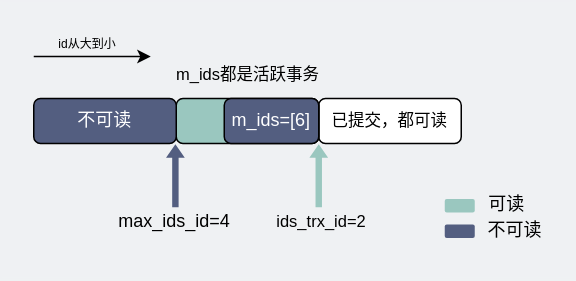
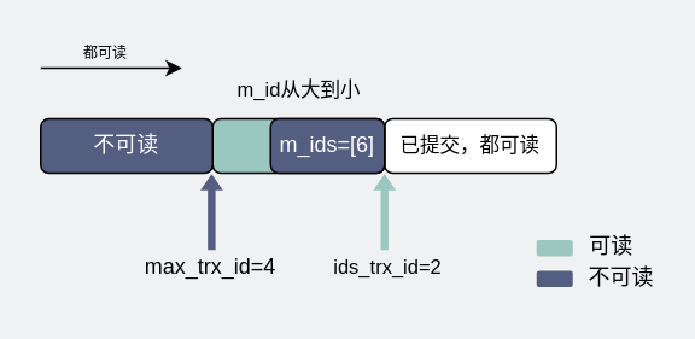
  <mxCell id="0" />
  <mxCell id="1" parent="0" />
  <mxCell id="2" value="&lt;span style=&quot;font-size: 11px&quot;&gt;已提交，都可读&lt;/span&gt;" style="rounded=1;whiteSpace=wrap;html=1;fillColor=#ffffff;" parent="1" vertex="1"><mxGeometry x="212" y="65" width="95" height="30" as="geometry" /></mxCell>
  <mxCell id="3" value="" style="rounded=1;whiteSpace=wrap;html=1;fillColor=#9AC7BF;" parent="1" vertex="1"><mxGeometry x="117" y="65" width="95" height="30" as="geometry" /></mxCell>
  <mxCell id="4" value="不可读" style="rounded=1;whiteSpace=wrap;html=1;fillColor=#535E80;fontColor=#FFFFFF;" parent="1" vertex="1"><mxGeometry x="22" y="65" width="95" height="30" as="geometry" /></mxCell>
  <mxCell id="5" value="" style="shape=flexArrow;endArrow=classic;html=1;rounded=0;strokeColor=none;fillColor=#535E80;endWidth=7.212;endSize=2.665;width=4.279;" parent="1" edge="1"><mxGeometry width="50" height="50" relative="1" as="geometry"><mxPoint x="116.43" y="138" as="sourcePoint" /><mxPoint x="116.43" y="95" as="targetPoint" /></mxGeometry></mxCell>
- <mxCell id="6" value="max_ids_id=4" style="text;html=1;strokeColor=none;fillColor=none;align=center;verticalAlign=middle;whiteSpace=wrap;rounded=0;" parent="1" vertex="1"><mxGeometry x="86" y="132" width="60" height="30" as="geometry" /></mxCell>
+ <mxCell id="6" value="max_trx_id=4" style="text;html=1;strokeColor=none;fillColor=none;align=center;verticalAlign=middle;whiteSpace=wrap;rounded=0;" parent="1" vertex="1"><mxGeometry x="86" y="132" width="60" height="30" as="geometry" /></mxCell>
  <mxCell id="7" value="" style="shape=flexArrow;endArrow=classic;html=1;rounded=0;strokeColor=none;fillColor=#9AC7BF;endWidth=7.212;endSize=2.665;width=4.279;fontColor=#535E80;" parent="1" edge="1"><mxGeometry width="50" height="50" relative="1" as="geometry"><mxPoint x="212" y="138" as="sourcePoint" /><mxPoint x="212" y="95" as="targetPoint" /></mxGeometry></mxCell>
  <mxCell id="8" value="&lt;font style=&quot;font-size: 11px&quot;&gt;ids_trx_id=2&lt;/font&gt;" style="text;html=1;strokeColor=none;fillColor=none;align=center;verticalAlign=middle;whiteSpace=wrap;rounded=0;" parent="1" vertex="1"><mxGeometry x="184" y="132" width="60" height="30" as="geometry" /></mxCell>
  <mxCell id="9" value="&lt;font color=&quot;#ffffff&quot;&gt;m_ids=[6]&lt;/font&gt;" style="rounded=1;whiteSpace=wrap;html=1;fillColor=#535E80;" parent="1" vertex="1"><mxGeometry x="149" y="65" width="63" height="30" as="geometry" /></mxCell>
- <mxCell id="10" value="m_ids都是活跃事务" style="text;html=1;strokeColor=none;fillColor=none;align=center;verticalAlign=middle;whiteSpace=wrap;rounded=0;fontSize=11;" parent="1" vertex="1"><mxGeometry x="110" y="35" width="110" height="27" as="geometry" /></mxCell>
+ <mxCell id="10" value="m_id从大到小" style="text;html=1;strokeColor=none;fillColor=none;align=center;verticalAlign=middle;whiteSpace=wrap;rounded=0;fontSize=11;" parent="1" vertex="1"><mxGeometry x="110" y="35" width="110" height="27" as="geometry" /></mxCell>
  <mxCell id="11" value="" style="endArrow=classic;html=1;rounded=0;fillColor=#535E80;" parent="1" edge="1"><mxGeometry width="50" height="50" relative="1" as="geometry"><mxPoint x="22" y="37" as="sourcePoint" /><mxPoint x="100" y="37" as="targetPoint" /></mxGeometry></mxCell>
- <mxCell id="12" value="&lt;font style=&quot;font-size: 8px&quot;&gt;id从大到小&lt;/font&gt;" style="text;html=1;strokeColor=none;fillColor=none;align=center;verticalAlign=middle;whiteSpace=wrap;rounded=0;" parent="1" vertex="1"><mxGeometry x="20" y="20" width="76" height="15" as="geometry" /></mxCell>
+ <mxCell id="12" value="&lt;font style=&quot;font-size: 8px&quot;&gt;都可读&lt;/font&gt;" style="text;html=1;strokeColor=none;fillColor=none;align=center;verticalAlign=middle;whiteSpace=wrap;rounded=0;" parent="1" vertex="1"><mxGeometry x="20" y="20" width="76" height="15" as="geometry" /></mxCell>
  <mxCell id="13" value="" style="rounded=1;whiteSpace=wrap;html=1;fillColor=#9AC7BF;strokeColor=none;" parent="1" vertex="1"><mxGeometry x="296" y="132" width="20" height="9" as="geometry" /></mxCell>
  <mxCell id="14" value="可读" style="text;html=1;strokeColor=none;fillColor=none;align=center;verticalAlign=middle;whiteSpace=wrap;rounded=0;" parent="1" vertex="1"><mxGeometry x="324" y="123" width="27" height="25" as="geometry" /></mxCell>
  <mxCell id="15" value="" style="rounded=1;whiteSpace=wrap;html=1;fillColor=#535E80;strokeColor=none;" parent="1" vertex="1"><mxGeometry x="296" y="149" width="20" height="9" as="geometry" /></mxCell>
  <mxCell id="16" value="不可读" style="text;html=1;strokeColor=none;fillColor=none;align=center;verticalAlign=middle;whiteSpace=wrap;rounded=0;" parent="1" vertex="1"><mxGeometry x="324" y="140" width="38" height="25" as="geometry" /></mxCell>
